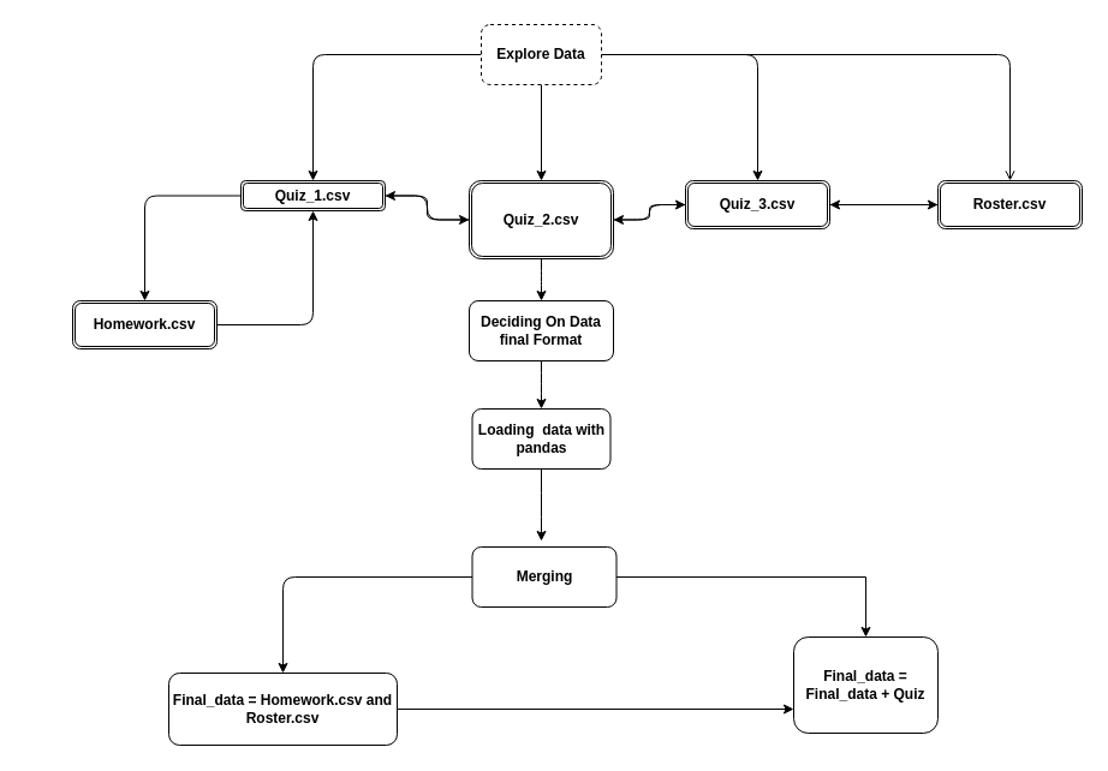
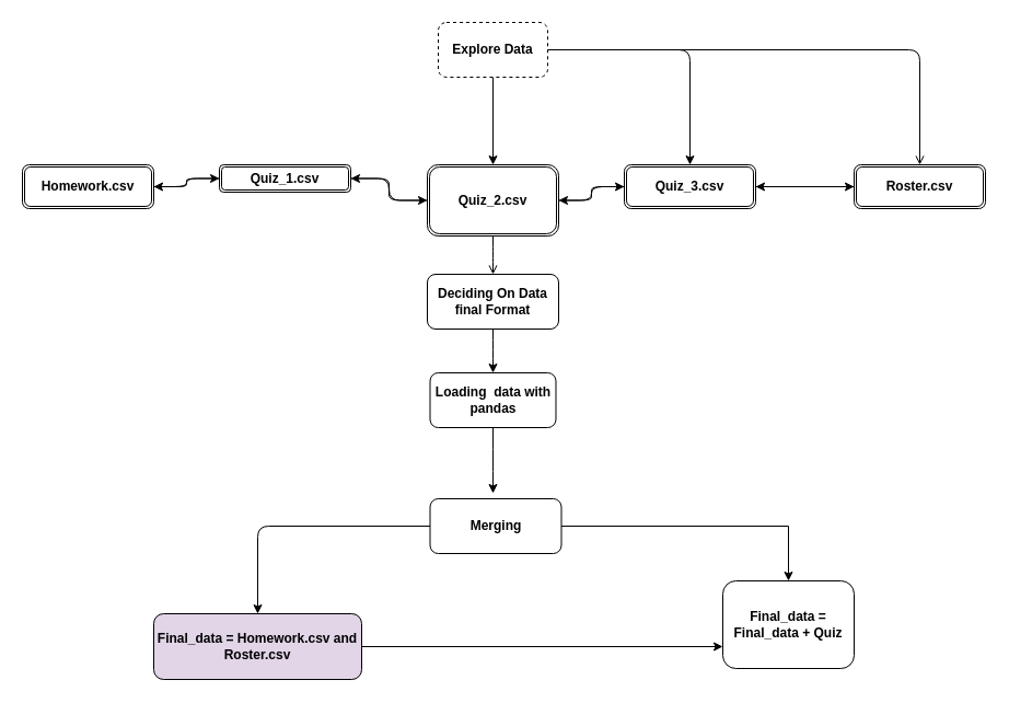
  <mxCell id="0" />
  <mxCell id="1" parent="0" />
  <mxCell id="2" style="edgeStyle=orthogonalEdgeStyle;orthogonalLoop=1;jettySize=auto;html=1;entryX=0.5;entryY=0;entryDx=0;entryDy=0;" edge="1" parent="1" source="6" target="14"><mxGeometry relative="1" as="geometry" /></mxCell>
  <mxCell id="3" style="edgeStyle=orthogonalEdgeStyle;orthogonalLoop=1;jettySize=auto;html=1;entryX=0.5;entryY=0;entryDx=0;entryDy=0;" edge="1" parent="1" source="6" target="20"><mxGeometry relative="1" as="geometry" /></mxCell>
- <mxCell id="4" style="edgeStyle=orthogonalEdgeStyle;orthogonalLoop=1;jettySize=auto;html=1;entryX=0.5;entryY=0;entryDx=0;entryDy=0;" edge="1" parent="1" source="6" target="17"><mxGeometry relative="1" as="geometry"><Array as="points"><mxPoint x="260" y="45" /></Array></mxGeometry></mxCell>
  <mxCell id="5" style="edgeStyle=orthogonalEdgeStyle;orthogonalLoop=1;jettySize=auto;html=1;entryX=0.5;entryY=0;entryDx=0;entryDy=0;endArrow=open;" edge="1" parent="1" source="6" target="10"><mxGeometry relative="1" as="geometry" /></mxCell>
  <mxCell id="6" value="Explore Data" style="whiteSpace=wrap;html=1;fontStyle=1;rounded=1;dashed=1;" vertex="1" parent="1"><mxGeometry x="400" y="20" width="100" height="50" as="geometry" /></mxCell>
  <mxCell id="7" value="" style="edgeStyle=orthogonalEdgeStyle;orthogonalLoop=1;jettySize=auto;html=1;" edge="1" parent="1" source="8" target="17"><mxGeometry relative="1" as="geometry" /></mxCell>
- <mxCell id="8" value="Homework.csv" style="shape=ext;double=1;whiteSpace=wrap;html=1;horizontal=1;fontStyle=1;rounded=1;" vertex="1" parent="1"><mxGeometry x="60" y="250" width="120" height="40" as="geometry" /></mxCell>
+ <mxCell id="8" value="Homework.csv" style="shape=ext;double=1;whiteSpace=wrap;html=1;horizontal=1;fontStyle=1;rounded=1;" vertex="1" parent="1"><mxGeometry x="20" y="150" width="120" height="40" as="geometry" /></mxCell>
  <mxCell id="9" style="edgeStyle=orthogonalEdgeStyle;orthogonalLoop=1;jettySize=auto;html=1;" edge="1" parent="1" source="10" target="20"><mxGeometry relative="1" as="geometry" /></mxCell>
  <mxCell id="10" value="Roster.csv" style="shape=ext;double=1;whiteSpace=wrap;html=1;fontStyle=1;rounded=1;" vertex="1" parent="1"><mxGeometry x="780" y="150" width="120" height="40" as="geometry" /></mxCell>
- <mxCell id="11" style="edgeStyle=orthogonalEdgeStyle;orthogonalLoop=1;jettySize=auto;html=1;entryX=0.5;entryY=0;entryDx=0;entryDy=0;" edge="1" parent="1" source="14" target="22"><mxGeometry relative="1" as="geometry" /></mxCell>
+ <mxCell id="11" style="edgeStyle=orthogonalEdgeStyle;orthogonalLoop=1;jettySize=auto;html=1;entryX=0.5;entryY=0;entryDx=0;entryDy=0;endArrow=open;" edge="1" parent="1" source="14" target="22"><mxGeometry relative="1" as="geometry" /></mxCell>
  <mxCell id="12" value="" style="edgeStyle=orthogonalEdgeStyle;orthogonalLoop=1;jettySize=auto;html=1;" edge="1" parent="1" source="14" target="17"><mxGeometry relative="1" as="geometry" /></mxCell>
  <mxCell id="13" style="edgeStyle=orthogonalEdgeStyle;orthogonalLoop=1;jettySize=auto;html=1;" edge="1" parent="1" source="14" target="20"><mxGeometry relative="1" as="geometry" /></mxCell>
  <mxCell id="14" value="Quiz_2.csv" style="shape=ext;double=1;whiteSpace=wrap;html=1;fontStyle=1;rounded=1;" vertex="1" parent="1"><mxGeometry x="390" y="150" width="120" height="65" as="geometry" /></mxCell>
  <mxCell id="15" style="edgeStyle=orthogonalEdgeStyle;orthogonalLoop=1;jettySize=auto;html=1;" edge="1" parent="1" source="17" target="8"><mxGeometry relative="1" as="geometry" /></mxCell>
  <mxCell id="16" style="edgeStyle=orthogonalEdgeStyle;orthogonalLoop=1;jettySize=auto;html=1;" edge="1" parent="1" source="17" target="14"><mxGeometry relative="1" as="geometry" /></mxCell>
  <mxCell id="17" value="Quiz_1.csv" style="shape=ext;double=1;whiteSpace=wrap;html=1;fontStyle=1;rounded=1;" vertex="1" parent="1"><mxGeometry x="200" y="150" width="120" height="25" as="geometry" /></mxCell>
  <mxCell id="18" style="edgeStyle=orthogonalEdgeStyle;orthogonalLoop=1;jettySize=auto;html=1;" edge="1" parent="1" source="20" target="14"><mxGeometry relative="1" as="geometry" /></mxCell>
  <mxCell id="19" style="edgeStyle=orthogonalEdgeStyle;orthogonalLoop=1;jettySize=auto;html=1;" edge="1" parent="1" source="20" target="10"><mxGeometry relative="1" as="geometry" /></mxCell>
  <mxCell id="20" value="Quiz_3.csv" style="shape=ext;double=1;whiteSpace=wrap;html=1;fontStyle=1;rounded=1;" vertex="1" parent="1"><mxGeometry x="570" y="150" width="120" height="40" as="geometry" /></mxCell>
  <mxCell id="21" style="edgeStyle=orthogonalEdgeStyle;orthogonalLoop=1;jettySize=auto;html=1;" edge="1" parent="1" source="22"><mxGeometry relative="1" as="geometry"><mxPoint x="450" y="340" as="targetPoint" /></mxGeometry></mxCell>
  <mxCell id="22" value="&lt;b&gt;Deciding On Data final Format&lt;/b&gt;" style="whiteSpace=wrap;html=1;rounded=1;" vertex="1" parent="1"><mxGeometry x="390" y="250" width="120" height="50" as="geometry" /></mxCell>
  <mxCell id="23" style="edgeStyle=orthogonalEdgeStyle;orthogonalLoop=1;jettySize=auto;html=1;" edge="1" parent="1" source="24"><mxGeometry relative="1" as="geometry"><mxPoint x="450" y="450" as="targetPoint" /></mxGeometry></mxCell>
  <mxCell id="24" value="&lt;b&gt;Loading&amp;nbsp; data with pandas&lt;/b&gt;" style="whiteSpace=wrap;html=1;rounded=1;" vertex="1" parent="1"><mxGeometry x="392.5" y="340" width="115" height="50" as="geometry" /></mxCell>
  <mxCell id="25" style="edgeStyle=orthogonalEdgeStyle;orthogonalLoop=1;jettySize=auto;html=1;entryX=0.5;entryY=0;entryDx=0;entryDy=0;" edge="1" parent="1" source="27" target="29"><mxGeometry relative="1" as="geometry" /></mxCell>
  <mxCell id="26" style="edgeStyle=orthogonalEdgeStyle;rounded=0;orthogonalLoop=1;jettySize=auto;html=1;entryX=0.5;entryY=0;entryDx=0;entryDy=0;shadow=0;strokeColor=#000000;" edge="1" parent="1" source="27" target="30"><mxGeometry relative="1" as="geometry" /></mxCell>
  <mxCell id="27" value="&lt;b&gt;Merging&lt;/b&gt;" style="whiteSpace=wrap;html=1;rounded=1;" vertex="1" parent="1"><mxGeometry x="392.5" y="455" width="120" height="50" as="geometry" /></mxCell>
  <mxCell id="28" style="edgeStyle=orthogonalEdgeStyle;orthogonalLoop=1;jettySize=auto;html=1;entryX=0;entryY=0.75;entryDx=0;entryDy=0;" edge="1" parent="1" source="29" target="30"><mxGeometry relative="1" as="geometry" /></mxCell>
- <mxCell id="29" value="&lt;b&gt;Final_data = Homework.csv and Roster.csv&lt;/b&gt;" style="whiteSpace=wrap;html=1;rounded=1;" vertex="1" parent="1"><mxGeometry x="140" y="560" width="190" height="60" as="geometry" /></mxCell>
+ <mxCell id="29" value="&lt;b&gt;Final_data = Homework.csv and Roster.csv&lt;/b&gt;" style="whiteSpace=wrap;html=1;rounded=1;fillColor=#e1d5e7;" vertex="1" parent="1"><mxGeometry x="140" y="560" width="190" height="60" as="geometry" /></mxCell>
  <mxCell id="30" value="&lt;b&gt;Final_data = Final_data + Quiz&lt;/b&gt;" style="whiteSpace=wrap;html=1;rounded=1;" vertex="1" parent="1"><mxGeometry x="660" y="530" width="120" height="80" as="geometry" /></mxCell>
